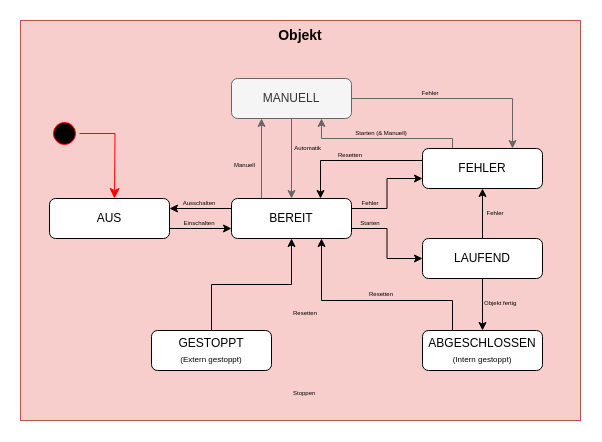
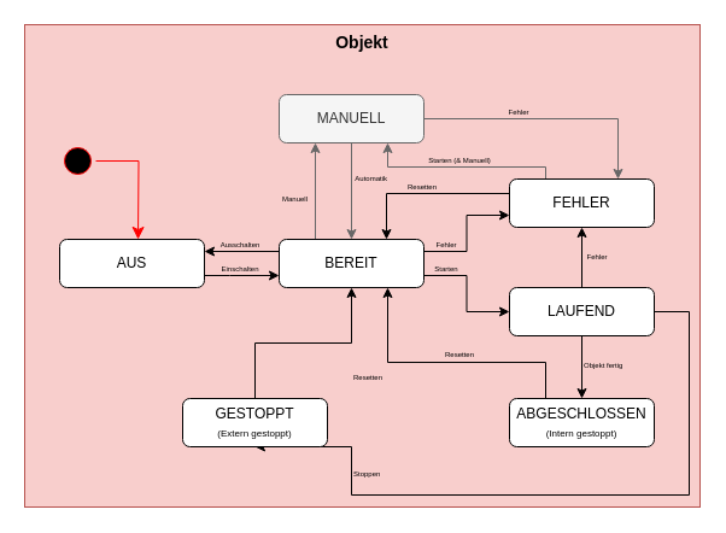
  <mxCell id="0" />
  <mxCell id="1" parent="0" />
  <mxCell id="2" value="&lt;b&gt;&lt;font style=&quot;font-size: 14px;&quot;&gt;Objekt&lt;/font&gt;&lt;/b&gt;" style="rounded=0;whiteSpace=wrap;html=1;fillColor=#f8cecc;strokeColor=#b85450;verticalAlign=top;" parent="1" vertex="1"><mxGeometry x="20" y="20" width="560" height="400" as="geometry" /></mxCell>
  <mxCell id="3" style="edgeStyle=orthogonalEdgeStyle;rounded=0;orthogonalLoop=1;jettySize=auto;html=1;entryX=0;entryY=0.75;entryDx=0;entryDy=0;" parent="1" source="4" target="9" edge="1"><mxGeometry relative="1" as="geometry"><Array as="points"><mxPoint x="190" y="228" /><mxPoint x="190" y="228" /></Array></mxGeometry></mxCell>
  <mxCell id="4" value="AUS" style="rounded=1;whiteSpace=wrap;html=1;" parent="1" vertex="1"><mxGeometry x="49" y="198" width="120" height="40" as="geometry" /></mxCell>
  <mxCell id="5" style="edgeStyle=orthogonalEdgeStyle;rounded=0;orthogonalLoop=1;jettySize=auto;html=1;exitX=1;exitY=0.75;exitDx=0;exitDy=0;entryX=0;entryY=0.5;entryDx=0;entryDy=0;" parent="1" source="9" target="13" edge="1"><mxGeometry relative="1" as="geometry" /></mxCell>
  <mxCell id="6" style="edgeStyle=orthogonalEdgeStyle;rounded=0;orthogonalLoop=1;jettySize=auto;html=1;exitX=1;exitY=0.25;exitDx=0;exitDy=0;entryX=0;entryY=0.75;entryDx=0;entryDy=0;" parent="1" source="9" target="16" edge="1"><mxGeometry relative="1" as="geometry" /></mxCell>
  <mxCell id="7" style="edgeStyle=orthogonalEdgeStyle;rounded=0;orthogonalLoop=1;jettySize=auto;html=1;exitX=0;exitY=0.25;exitDx=0;exitDy=0;entryX=1;entryY=0.25;entryDx=0;entryDy=0;" parent="1" source="9" target="4" edge="1"><mxGeometry relative="1" as="geometry" /></mxCell>
  <mxCell id="8" style="edgeStyle=orthogonalEdgeStyle;rounded=0;orthogonalLoop=1;jettySize=auto;html=1;exitX=0.25;exitY=0;exitDx=0;exitDy=0;entryX=0.25;entryY=1;entryDx=0;entryDy=0;fillColor=#f5f5f5;strokeColor=#666666;" edge="1" parent="1" source="9" target="35"><mxGeometry relative="1" as="geometry" /></mxCell>
  <mxCell id="9" value="BEREIT" style="rounded=1;whiteSpace=wrap;html=1;" parent="1" vertex="1"><mxGeometry x="231" y="198" width="120" height="40" as="geometry" /></mxCell>
  <mxCell id="10" style="edgeStyle=orthogonalEdgeStyle;rounded=0;orthogonalLoop=1;jettySize=auto;html=1;entryX=0.5;entryY=1;entryDx=0;entryDy=0;" parent="1" source="13" target="16" edge="1"><mxGeometry relative="1" as="geometry" /></mxCell>
  <mxCell id="11" style="edgeStyle=orthogonalEdgeStyle;rounded=0;orthogonalLoop=1;jettySize=auto;html=1;entryX=0.5;entryY=0;entryDx=0;entryDy=0;" parent="1" source="13" target="18" edge="1"><mxGeometry relative="1" as="geometry" /></mxCell>
+ <mxCell id="12" style="edgeStyle=orthogonalEdgeStyle;rounded=0;orthogonalLoop=1;jettySize=auto;html=1;exitX=1;exitY=0.25;exitDx=0;exitDy=0;entryX=0.5;entryY=1;entryDx=0;entryDy=0;" parent="1" source="13" target="20" edge="1"><mxGeometry relative="1" as="geometry"><Array as="points"><mxPoint x="542" y="258" /><mxPoint x="571" y="258" /><mxPoint x="571" y="410" /><mxPoint x="291" y="410" /></Array></mxGeometry></mxCell>
  <mxCell id="13" value="LAUFEND" style="rounded=1;whiteSpace=wrap;html=1;" parent="1" vertex="1"><mxGeometry x="422" y="238" width="120" height="40" as="geometry" /></mxCell>
  <mxCell id="14" style="edgeStyle=orthogonalEdgeStyle;rounded=0;orthogonalLoop=1;jettySize=auto;html=1;" parent="1" edge="1"><mxGeometry relative="1" as="geometry"><mxPoint x="422" y="160" as="sourcePoint" /><mxPoint x="320" y="198" as="targetPoint" /><Array as="points"><mxPoint x="320" y="160" /><mxPoint x="320" y="198" /></Array></mxGeometry></mxCell>
  <mxCell id="15" style="edgeStyle=orthogonalEdgeStyle;rounded=0;orthogonalLoop=1;jettySize=auto;html=1;exitX=0.25;exitY=0;exitDx=0;exitDy=0;entryX=0.75;entryY=1;entryDx=0;entryDy=0;fillColor=#f5f5f5;strokeColor=#666666;" edge="1" parent="1" source="16" target="35"><mxGeometry relative="1" as="geometry"><Array as="points"><mxPoint x="452" y="138" /><mxPoint x="321" y="138" /></Array></mxGeometry></mxCell>
  <mxCell id="16" value="FEHLER" style="rounded=1;whiteSpace=wrap;html=1;" parent="1" vertex="1"><mxGeometry x="422" y="148" width="120" height="40" as="geometry" /></mxCell>
  <mxCell id="17" style="edgeStyle=orthogonalEdgeStyle;rounded=0;orthogonalLoop=1;jettySize=auto;html=1;exitX=0.25;exitY=0;exitDx=0;exitDy=0;entryX=0.75;entryY=1;entryDx=0;entryDy=0;" parent="1" source="18" target="9" edge="1"><mxGeometry relative="1" as="geometry"><Array as="points"><mxPoint x="452" y="300" /><mxPoint x="321" y="300" /></Array></mxGeometry></mxCell>
  <mxCell id="18" value="ABGESCHLOSSEN&lt;div&gt;&lt;font style=&quot;font-size: 8px;&quot;&gt;(Intern gestoppt)&lt;/font&gt;&lt;/div&gt;" style="rounded=1;whiteSpace=wrap;html=1;" parent="1" vertex="1"><mxGeometry x="422" y="330" width="120" height="40" as="geometry" /></mxCell>
  <mxCell id="19" style="edgeStyle=orthogonalEdgeStyle;rounded=0;orthogonalLoop=1;jettySize=auto;html=1;entryX=0.5;entryY=1;entryDx=0;entryDy=0;" parent="1" source="20" target="9" edge="1"><mxGeometry relative="1" as="geometry" /></mxCell>
  <mxCell id="20" value="GESTOPPT&lt;div&gt;&lt;font style=&quot;font-size: 8px;&quot;&gt;(Extern gestoppt)&lt;/font&gt;&lt;/div&gt;" style="rounded=1;whiteSpace=wrap;html=1;" parent="1" vertex="1"><mxGeometry x="151" y="330" width="120" height="40" as="geometry" /></mxCell>
  <mxCell id="21" value="" style="ellipse;html=1;shape=startState;fillColor=#000000;strokeColor=#ff0000;" parent="1" vertex="1"><mxGeometry x="49" y="118" width="30" height="30" as="geometry" /></mxCell>
  <mxCell id="22" value="" style="edgeStyle=orthogonalEdgeStyle;html=1;verticalAlign=bottom;endArrow=classic;endSize=8;strokeColor=#ff0000;rounded=0;endFill=1;" parent="1" source="21" edge="1"><mxGeometry relative="1" as="geometry"><mxPoint x="114" y="198" as="targetPoint" /></mxGeometry></mxCell>
  <mxCell id="23" value="Fehler" style="text;html=1;align=center;verticalAlign=middle;whiteSpace=wrap;rounded=0;fontSize=6;container=0;" parent="1" vertex="1"><mxGeometry x="340" y="198" width="60" height="10" as="geometry" /></mxCell>
  <mxCell id="24" value="Fehler" style="text;html=1;align=center;verticalAlign=middle;whiteSpace=wrap;rounded=0;fontSize=6;container=0;" parent="1" vertex="1"><mxGeometry x="465" y="208" width="60" height="10" as="geometry" /></mxCell>
  <mxCell id="25" value="Resetten" style="text;html=1;align=center;verticalAlign=middle;whiteSpace=wrap;rounded=0;fontSize=6;container=0;" parent="1" vertex="1"><mxGeometry x="320" y="150" width="60" height="10" as="geometry" /></mxCell>
  <mxCell id="26" value="Einschalten" style="text;html=1;align=center;verticalAlign=middle;whiteSpace=wrap;rounded=0;fontSize=6;container=0;" parent="1" vertex="1"><mxGeometry x="169" y="218" width="60" height="10" as="geometry" /></mxCell>
  <mxCell id="27" value="Ausschalten" style="text;html=1;align=center;verticalAlign=middle;whiteSpace=wrap;rounded=0;fontSize=6;container=0;" parent="1" vertex="1"><mxGeometry x="169" y="198" width="60" height="10" as="geometry" /></mxCell>
  <mxCell id="28" value="Starten" style="text;html=1;align=center;verticalAlign=middle;whiteSpace=wrap;rounded=0;fontSize=6;container=0;" parent="1" vertex="1"><mxGeometry x="340" y="218" width="60" height="10" as="geometry" /></mxCell>
  <mxCell id="29" value="Objekt fertig" style="text;html=1;align=left;verticalAlign=middle;whiteSpace=wrap;rounded=0;fontSize=6;container=0;" parent="1" vertex="1"><mxGeometry x="482" y="298" width="60" height="10" as="geometry" /></mxCell>
  <mxCell id="30" value="Stoppen" style="text;html=1;align=left;verticalAlign=middle;whiteSpace=wrap;rounded=0;fontSize=6;container=0;" parent="1" vertex="1"><mxGeometry x="291" y="388" width="60" height="10" as="geometry" /></mxCell>
  <mxCell id="31" value="Resetten" style="text;html=1;align=left;verticalAlign=middle;whiteSpace=wrap;rounded=0;fontSize=6;container=0;" parent="1" vertex="1"><mxGeometry x="291" y="308" width="60" height="10" as="geometry" /></mxCell>
  <mxCell id="32" value="Resetten" style="text;html=1;align=center;verticalAlign=middle;whiteSpace=wrap;rounded=0;fontSize=6;container=0;" parent="1" vertex="1"><mxGeometry x="351" y="289" width="60" height="10" as="geometry" /></mxCell>
  <mxCell id="33" style="edgeStyle=orthogonalEdgeStyle;rounded=0;orthogonalLoop=1;jettySize=auto;html=1;entryX=0.5;entryY=0;entryDx=0;entryDy=0;fillColor=#f5f5f5;strokeColor=#666666;" edge="1" parent="1" source="35" target="9"><mxGeometry relative="1" as="geometry" /></mxCell>
  <mxCell id="34" style="edgeStyle=orthogonalEdgeStyle;rounded=0;orthogonalLoop=1;jettySize=auto;html=1;entryX=0.75;entryY=0;entryDx=0;entryDy=0;fillColor=#f5f5f5;strokeColor=#666666;" edge="1" parent="1" source="35" target="16"><mxGeometry relative="1" as="geometry" /></mxCell>
  <mxCell id="35" value="MANUELL" style="rounded=1;whiteSpace=wrap;html=1;fillColor=#f5f5f5;strokeColor=#666666;fontColor=#333333;" vertex="1" parent="1"><mxGeometry x="231" y="78" width="120" height="40" as="geometry" /></mxCell>
  <mxCell id="36" value="Manuell" style="text;html=1;align=right;verticalAlign=middle;whiteSpace=wrap;rounded=0;fontSize=6;container=0;" vertex="1" parent="1"><mxGeometry x="227" y="160" width="30" height="10" as="geometry" /></mxCell>
  <mxCell id="37" value="Automatik" style="text;html=1;align=right;verticalAlign=middle;whiteSpace=wrap;rounded=0;fontSize=6;container=0;" vertex="1" parent="1"><mxGeometry x="293" y="143" width="30" height="10" as="geometry" /></mxCell>
  <mxCell id="38" value="Fehler" style="text;html=1;align=center;verticalAlign=middle;whiteSpace=wrap;rounded=0;fontSize=6;container=0;" vertex="1" parent="1"><mxGeometry x="400" y="88" width="60" height="10" as="geometry" /></mxCell>
  <mxCell id="39" value="Starten (&amp;amp; Manuell)" style="text;html=1;align=center;verticalAlign=middle;whiteSpace=wrap;rounded=0;fontSize=6;container=0;" vertex="1" parent="1"><mxGeometry x="351" y="128" width="60" height="10" as="geometry" /></mxCell>
